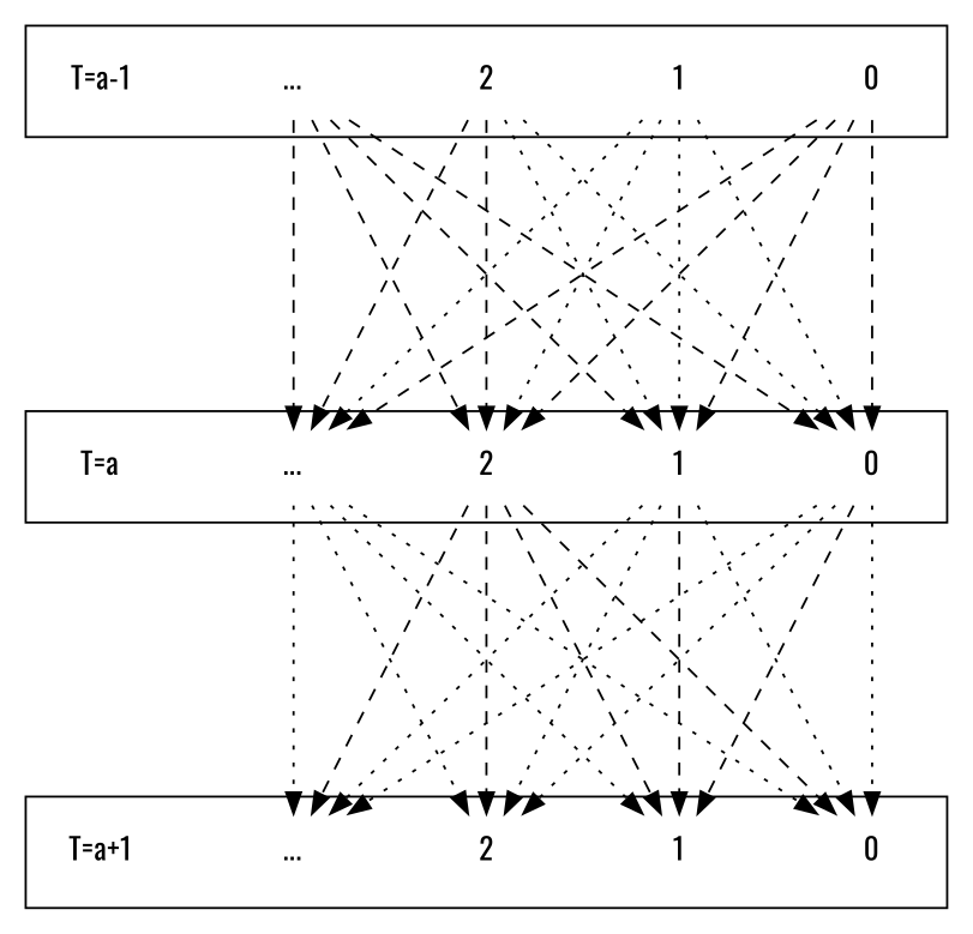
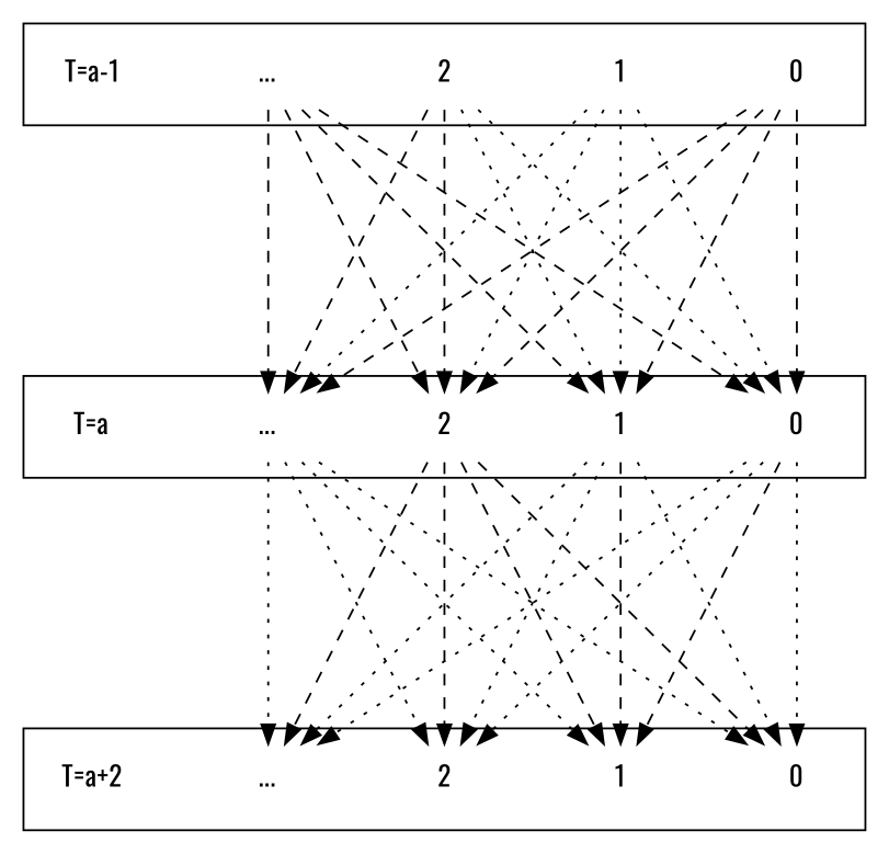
  digraph {
    nodesep=.5
    ordering=out
    rankdir=TB
    ranksep=2
    fontname=Oswald
    node [fillcolor=transparent shape=none fontname=Oswald]
    edge [style=dotted fontname=Oswald]
    n1 [label=2]
    n2 [label="..."]
    n3 [label=0]
    n4 [label=1]
    n5 [label="T=a-1"]
    n6 [label=0]
    n7 [label=1]
    n8 [label=2]
    n9 [label="..."]
    n10 [label="T=a"]
    n11 [label=0]
    n12 [label=1]
    n13 [label=2]
    n14 [label="..."]
-   n15 [label="T=a+1"]
+   n15 [label="T=a+2"]
    subgraph cluster_1 {
      nodesep=.75
      n1
      n2
      n3
      n4
      n5
    }
    subgraph cluster_2 {
      nodesep=.75
      n6
      n7
      n8
      n9
      n10
    }
    subgraph cluster_3 {
      nodesep=.75
      n11
      n12
      n13
      n14
      n15
    }
    n1 -> n6
    n1 -> n7
    n1 -> n8 [style=dashed]
    n1 -> n9 [style=dashed]
    n2 -> n6 [style=dashed]
    n2 -> n7 [style=dashed]
    n2 -> n8 [style=dashed]
    n2 -> n9 [style=dashed]
    n3 -> n6 [style=dashed]
    n3 -> n7 [style=dashed]
    n3 -> n8 [style=dashed]
    n3 -> n9 [style=dashed]
    n4 -> n6
    n4 -> n7
    n4 -> n8
    n4 -> n9
    n6 -> n11
    n6 -> n12 [style=dashed]
    n6 -> n13
    n6 -> n14
    n7 -> n11
    n7 -> n12 [style=dashed]
    n7 -> n13
    n7 -> n14
    n8 -> n11 [style=dashed]
    n8 -> n12 [style=dashed]
    n8 -> n13 [style=dashed]
    n8 -> n14 [style=dashed]
    n9 -> n11
    n9 -> n12
    n9 -> n13
    n9 -> n14
  }
